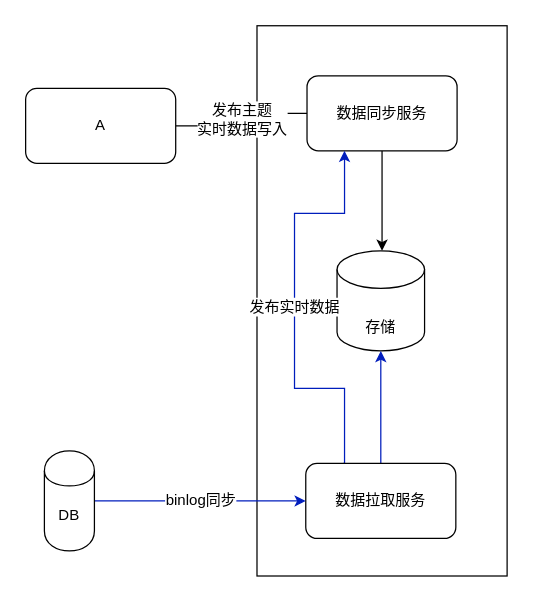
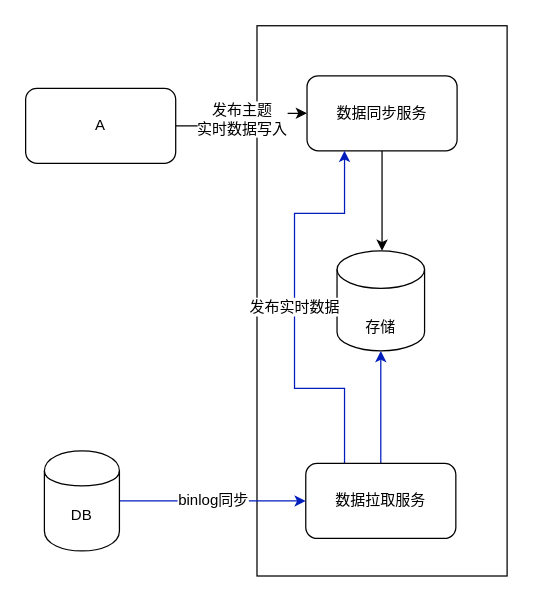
  <mxCell id="0" />
  <mxCell id="1" parent="0" />
  <mxCell id="2" value="" style="rounded=0;whiteSpace=wrap;html=1;fontSize=12;" parent="1" vertex="1"><mxGeometry x="205" y="20" width="200" height="440" as="geometry" /></mxCell>
- <mxCell id="3" value="发布主题&lt;br style=&quot;font-size: 12px;&quot;&gt;实时数据写入" style="edgeStyle=orthogonalEdgeStyle;rounded=0;orthogonalLoop=1;jettySize=auto;html=1;fontSize=12;endArrow=none;" parent="1" source="4" target="6" edge="1"><mxGeometry relative="1" as="geometry" /></mxCell>
+ <mxCell id="3" value="发布主题&lt;br style=&quot;font-size: 12px;&quot;&gt;实时数据写入" style="edgeStyle=orthogonalEdgeStyle;rounded=0;orthogonalLoop=1;jettySize=auto;html=1;fontSize=12;" parent="1" source="4" target="6" edge="1"><mxGeometry relative="1" as="geometry" /></mxCell>
  <mxCell id="4" value="A" style="rounded=1;whiteSpace=wrap;html=1;fontSize=12;" parent="1" vertex="1"><mxGeometry x="20" y="70" width="120" height="60" as="geometry" /></mxCell>
  <mxCell id="5" value="" style="edgeStyle=orthogonalEdgeStyle;rounded=0;orthogonalLoop=1;jettySize=auto;html=1;fontSize=12;" parent="1" source="6" edge="1"><mxGeometry relative="1" as="geometry"><mxPoint x="305" y="200" as="targetPoint" /></mxGeometry></mxCell>
  <mxCell id="6" value="数据同步服务" style="whiteSpace=wrap;html=1;rounded=1;fontSize=12;" parent="1" vertex="1"><mxGeometry x="245" y="60" width="120" height="60" as="geometry" /></mxCell>
  <mxCell id="7" value="&lt;br&gt;存储" style="shape=cylinder3;whiteSpace=wrap;html=1;boundedLbl=1;backgroundOutline=1;size=15;fontSize=12;" parent="1" vertex="1"><mxGeometry x="269" y="200" width="70" height="80" as="geometry" /></mxCell>
  <mxCell id="8" value="" style="edgeStyle=orthogonalEdgeStyle;rounded=0;orthogonalLoop=1;jettySize=auto;html=1;exitX=0.5;exitY=0;exitDx=0;exitDy=0;entryX=0.5;entryY=1;entryDx=0;entryDy=0;entryPerimeter=0;fontSize=12;fillColor=#0050ef;strokeColor=#001DBC;" parent="1" source="10" target="7" edge="1"><mxGeometry relative="1" as="geometry" /></mxCell>
  <mxCell id="9" value="发布实时数据" style="edgeStyle=orthogonalEdgeStyle;rounded=0;orthogonalLoop=1;jettySize=auto;html=1;exitX=0.25;exitY=0;exitDx=0;exitDy=0;entryX=0.25;entryY=1;entryDx=0;entryDy=0;fontSize=12;jumpStyle=none;fillColor=#0050ef;strokeColor=#001DBC;" parent="1" source="10" target="6" edge="1"><mxGeometry relative="1" as="geometry"><Array as="points"><mxPoint x="275" y="370" /><mxPoint x="275" y="310" /><mxPoint x="235" y="310" /><mxPoint x="235" y="170" /><mxPoint x="275" y="170" /></Array></mxGeometry></mxCell>
  <mxCell id="10" value="数据拉取服务" style="rounded=1;whiteSpace=wrap;html=1;fontSize=12;" parent="1" vertex="1"><mxGeometry x="244" y="370" width="120" height="60" as="geometry" /></mxCell>
  <mxCell id="11" value="binlog同步" style="edgeStyle=orthogonalEdgeStyle;rounded=0;orthogonalLoop=1;jettySize=auto;html=1;entryX=0;entryY=0.5;entryDx=0;entryDy=0;fontSize=12;exitX=1;exitY=0.5;exitDx=0;exitDy=0;fillColor=#0050ef;strokeColor=#001DBC;" parent="1" source="12" target="10" edge="1"><mxGeometry relative="1" as="geometry"><mxPoint x="125" y="400" as="sourcePoint" /></mxGeometry></mxCell>
- <mxCell id="12" value="DB" style="shape=cylinder;whiteSpace=wrap;html=1;boundedLbl=1;backgroundOutline=1;rounded=1;" parent="1" vertex="1"><mxGeometry x="35" y="360" width="40" height="80" as="geometry" /></mxCell>
+ <mxCell id="12" value="DB" style="shape=cylinder;whiteSpace=wrap;html=1;boundedLbl=1;backgroundOutline=1;rounded=1;" parent="1" vertex="1"><mxGeometry x="35" y="360" width="60" height="80" as="geometry" /></mxCell>
